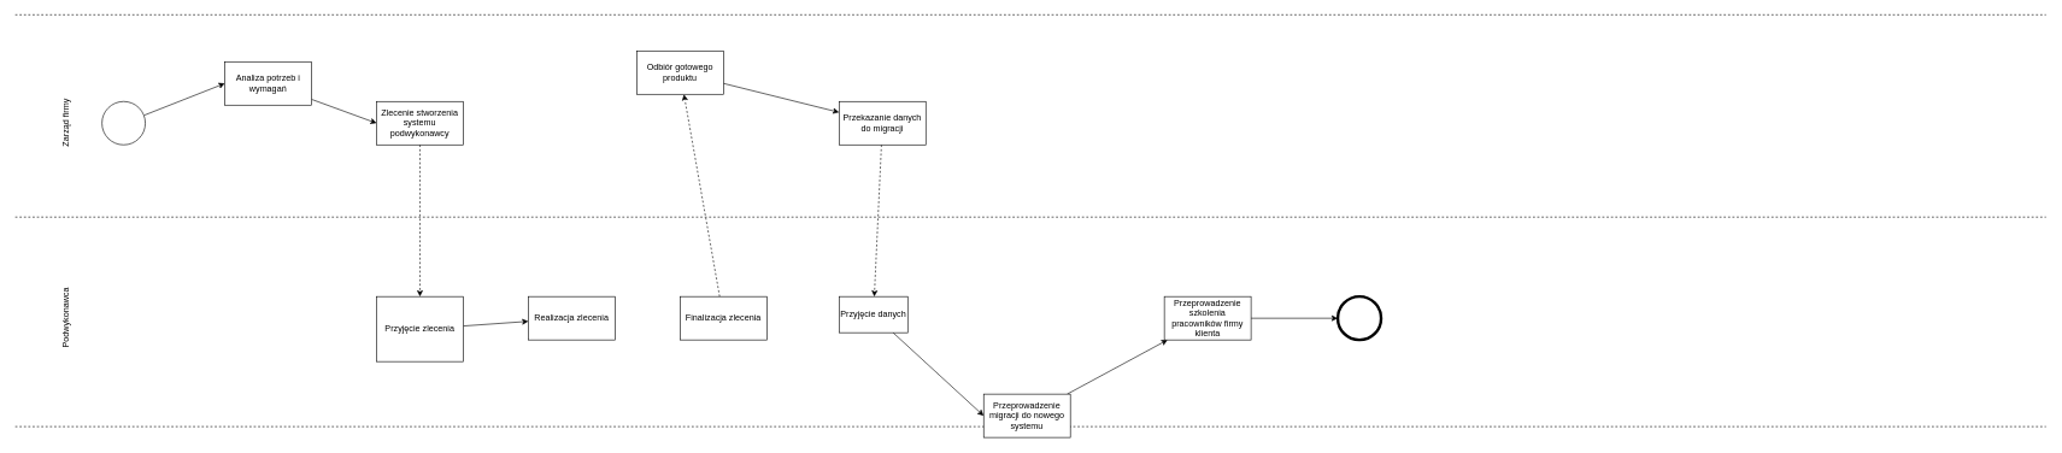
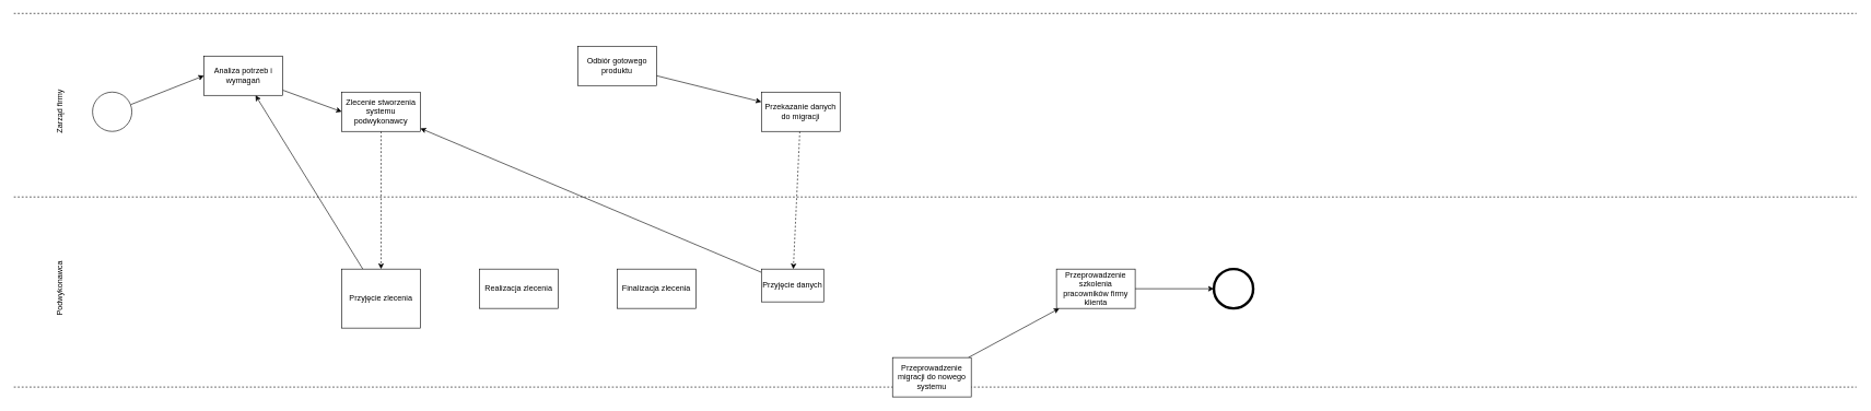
  <mxCell id="0" />
  <mxCell id="1" parent="0" />
  <mxCell id="2" value="Zarząd firmy" style="text;html=1;align=center;verticalAlign=middle;resizable=0;points=[];autosize=1;strokeColor=none;fillColor=none;rotation=-90;" vertex="1" parent="1"><mxGeometry x="50" y="160" width="80" height="20" as="geometry" /></mxCell>
  <mxCell id="3" style="edgeStyle=none;html=1;entryX=0;entryY=0.5;entryDx=0;entryDy=0;" edge="1" parent="1" source="4" target="12"><mxGeometry relative="1" as="geometry"><mxPoint x="260" y="170" as="targetPoint" /></mxGeometry></mxCell>
  <mxCell id="4" value="" style="ellipse;whiteSpace=wrap;html=1;aspect=fixed;strokeWidth=1;" vertex="1" parent="1"><mxGeometry x="140" y="140" width="60" height="60" as="geometry" /></mxCell>
  <mxCell id="5" value="" style="endArrow=none;dashed=1;html=1;" edge="1" parent="1"><mxGeometry width="50" height="50" relative="1" as="geometry"><mxPoint x="20" y="20" as="sourcePoint" /><mxPoint x="2830" y="20" as="targetPoint" /></mxGeometry></mxCell>
  <mxCell id="6" value="Podwykonawca" style="text;html=1;align=center;verticalAlign=middle;resizable=0;points=[];autosize=1;strokeColor=none;fillColor=none;rotation=-90;" vertex="1" parent="1"><mxGeometry x="40" y="430" width="100" height="20" as="geometry" /></mxCell>
  <mxCell id="7" value="" style="endArrow=none;dashed=1;html=1;" edge="1" parent="1"><mxGeometry width="50" height="50" relative="1" as="geometry"><mxPoint x="20" y="300" as="sourcePoint" /><mxPoint x="2830" y="300" as="targetPoint" /></mxGeometry></mxCell>
  <mxCell id="8" value="" style="endArrow=none;dashed=1;html=1;" edge="1" parent="1"><mxGeometry width="50" height="50" relative="1" as="geometry"><mxPoint x="20" y="590" as="sourcePoint" /><mxPoint x="2830" y="590" as="targetPoint" /></mxGeometry></mxCell>
  <mxCell id="9" style="edgeStyle=none;rounded=0;html=1;entryX=0;entryY=0.5;entryDx=0;entryDy=0;exitX=1;exitY=0.5;exitDx=0;exitDy=0;" edge="1" parent="1" source="28" target="10"><mxGeometry relative="1" as="geometry"><mxPoint x="1920" y="440" as="targetPoint" /><mxPoint x="1780" y="440" as="sourcePoint" /></mxGeometry></mxCell>
  <mxCell id="10" value="" style="ellipse;whiteSpace=wrap;html=1;aspect=fixed;strokeWidth=4;" vertex="1" parent="1"><mxGeometry x="1850" y="410" width="60" height="60" as="geometry" /></mxCell>
  <mxCell id="11" style="edgeStyle=none;html=1;entryX=0;entryY=0.5;entryDx=0;entryDy=0;" edge="1" parent="1" source="12" target="14"><mxGeometry relative="1" as="geometry" /></mxCell>
  <mxCell id="12" value="Analiza potrzeb i wymagań" style="rounded=0;whiteSpace=wrap;html=1;" vertex="1" parent="1"><mxGeometry x="310" y="85" width="120" height="60" as="geometry" /></mxCell>
  <mxCell id="13" style="edgeStyle=none;html=1;dashed=1;" edge="1" parent="1" source="14" target="16"><mxGeometry relative="1" as="geometry"><mxPoint x="580" y="470" as="targetPoint" /></mxGeometry></mxCell>
  <mxCell id="14" value="Zlecenie stworzenia systemu podwykonawcy" style="rounded=0;whiteSpace=wrap;html=1;" vertex="1" parent="1"><mxGeometry x="520" y="140" width="120" height="60" as="geometry" /></mxCell>
- <mxCell id="15" style="edgeStyle=none;html=1;" edge="1" parent="1" source="16" target="17"><mxGeometry relative="1" as="geometry"><mxPoint x="760" y="440" as="targetPoint" /></mxGeometry></mxCell>
+ <mxCell id="15" style="edgeStyle=none;html=1;" edge="1" parent="1" source="16" target="12"><mxGeometry relative="1" as="geometry"><mxPoint x="760" y="440" as="targetPoint" /></mxGeometry></mxCell>
  <mxCell id="16" value="Przyjęcie zlecenia" style="rounded=0;whiteSpace=wrap;html=1;" vertex="1" parent="1"><mxGeometry x="520" y="410" width="120" height="90" as="geometry" /></mxCell>
  <mxCell id="17" value="Realizacja zlecenia" style="rounded=0;whiteSpace=wrap;html=1;" vertex="1" parent="1"><mxGeometry x="730" y="410" width="120" height="60" as="geometry" /></mxCell>
- <mxCell id="18" style="edgeStyle=none;html=1;dashed=1;" edge="1" parent="1" source="19" target="21"><mxGeometry relative="1" as="geometry"><mxPoint x="1000" y="200" as="targetPoint" /></mxGeometry></mxCell>
  <mxCell id="19" value="Finalizacja zlecenia" style="rounded=0;whiteSpace=wrap;html=1;" vertex="1" parent="1"><mxGeometry x="940" y="410" width="120" height="60" as="geometry" /></mxCell>
  <mxCell id="20" style="edgeStyle=none;html=1;" edge="1" parent="1" source="21" target="23"><mxGeometry relative="1" as="geometry"><mxPoint x="1210" y="170" as="targetPoint" /></mxGeometry></mxCell>
  <mxCell id="21" value="Odbiór gotowego produktu" style="rounded=0;whiteSpace=wrap;html=1;" vertex="1" parent="1"><mxGeometry x="880" y="70" width="120" height="60" as="geometry" /></mxCell>
  <mxCell id="22" style="edgeStyle=none;html=1;dashed=1;" edge="1" parent="1" source="23" target="25"><mxGeometry relative="1" as="geometry"><mxPoint x="1220" y="400" as="targetPoint" /></mxGeometry></mxCell>
  <mxCell id="23" value="Przekazanie danych do migracji" style="rounded=0;whiteSpace=wrap;html=1;" vertex="1" parent="1"><mxGeometry x="1160" y="140" width="120" height="60" as="geometry" /></mxCell>
- <mxCell id="24" style="edgeStyle=none;html=1;entryX=0;entryY=0.5;entryDx=0;entryDy=0;" edge="1" parent="1" source="25" target="27"><mxGeometry relative="1" as="geometry"><mxPoint x="1360" y="440" as="targetPoint" /></mxGeometry></mxCell>
+ <mxCell id="24" style="edgeStyle=none;html=1;" edge="1" parent="1" source="25" target="14"><mxGeometry relative="1" as="geometry"><mxPoint x="1360" y="440" as="targetPoint" /></mxGeometry></mxCell>
  <mxCell id="25" value="Przyjęcie danych" style="rounded=0;whiteSpace=wrap;html=1;" vertex="1" parent="1"><mxGeometry x="1160" y="410" width="95" height="50" as="geometry" /></mxCell>
  <mxCell id="26" style="edgeStyle=none;html=1;" edge="1" parent="1" source="27" target="28"><mxGeometry relative="1" as="geometry"><mxPoint x="1580" y="440" as="targetPoint" /></mxGeometry></mxCell>
  <mxCell id="27" value="Przeprowadzenie migracji do nowego systemu" style="rounded=0;whiteSpace=wrap;html=1;" vertex="1" parent="1"><mxGeometry x="1360" y="545" width="120" height="60" as="geometry" /></mxCell>
  <mxCell id="28" value="Przeprowadzenie szkolenia pracowników firmy klienta" style="rounded=0;whiteSpace=wrap;html=1;" vertex="1" parent="1"><mxGeometry x="1610" y="410" width="120" height="60" as="geometry" /></mxCell>
